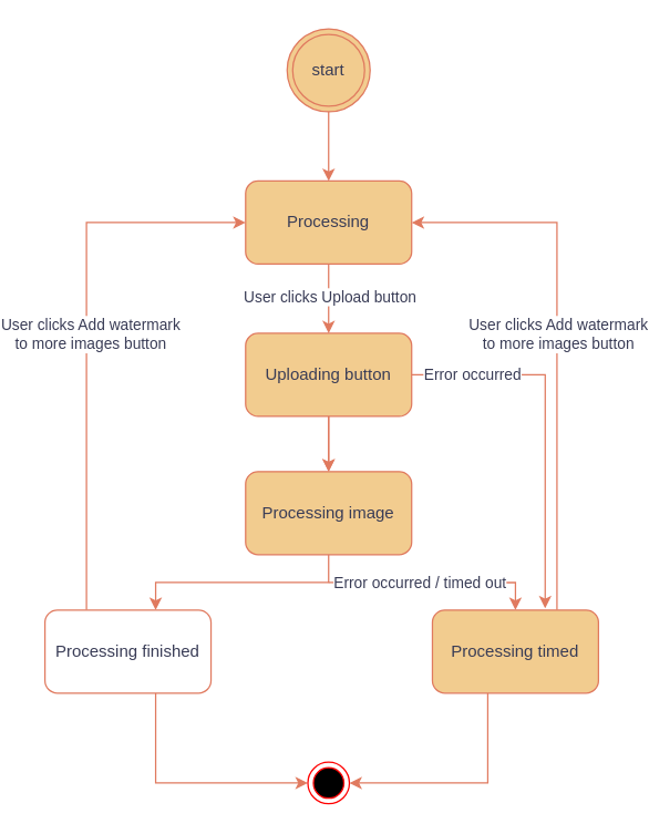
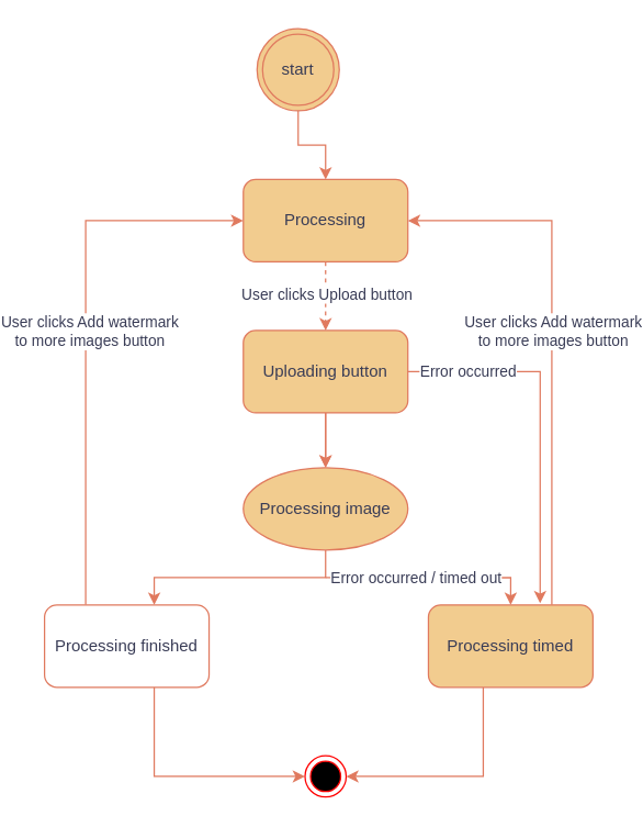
  <mxCell id="0" />
  <mxCell id="1" parent="0" />
  <mxCell id="2" value="" style="edgeStyle=orthogonalEdgeStyle;rounded=0;orthogonalLoop=1;jettySize=auto;html=1;strokeColor=#E07A5F;fontColor=#393C56;fillColor=#F2CC8F;" edge="1" parent="1" source="3" target="6"><mxGeometry relative="1" as="geometry" /></mxCell>
- <mxCell id="3" value="start" style="ellipse;shape=doubleEllipse;html=1;dashed=0;whiteSpace=wrap;aspect=fixed;strokeColor=#E07A5F;fontColor=#393C56;fillColor=#F2CC8F;" vertex="1" parent="1"><mxGeometry x="195" y="20" width="60" height="60" as="geometry" /></mxCell>
- <mxCell id="4" value="" style="edgeStyle=orthogonalEdgeStyle;rounded=0;orthogonalLoop=1;jettySize=auto;html=1;strokeColor=#E07A5F;fontColor=#393C56;fillColor=#F2CC8F;" edge="1" parent="1" source="6" target="8"><mxGeometry relative="1" as="geometry" /></mxCell>
+ <mxCell id="3" value="start" style="ellipse;shape=doubleEllipse;html=1;dashed=0;whiteSpace=wrap;aspect=fixed;strokeColor=#E07A5F;fontColor=#393C56;fillColor=#F2CC8F;" vertex="1" parent="1"><mxGeometry x="175" y="20" width="60" height="60" as="geometry" /></mxCell>
+ <mxCell id="4" value="" style="edgeStyle=orthogonalEdgeStyle;rounded=0;orthogonalLoop=1;jettySize=auto;html=1;strokeColor=#E07A5F;fontColor=#393C56;fillColor=#F2CC8F;dashed=1;" edge="1" parent="1" source="6" target="8"><mxGeometry relative="1" as="geometry" /></mxCell>
  <mxCell id="5" value="User clicks Upload button" style="edgeLabel;html=1;align=center;verticalAlign=middle;resizable=0;points=[];strokeColor=#E07A5F;fontColor=#393C56;fillColor=#F2CC8F;" vertex="1" connectable="0" parent="4"><mxGeometry x="-0.073" relative="1" as="geometry"><mxPoint as="offset" /></mxGeometry></mxCell>
  <mxCell id="6" value="Processing" style="rounded=1;whiteSpace=wrap;html=1;strokeColor=#E07A5F;fontColor=#393C56;fillColor=#F2CC8F;" vertex="1" parent="1"><mxGeometry x="165" y="130" width="120" height="60" as="geometry" /></mxCell>
  <mxCell id="7" value="" style="edgeStyle=orthogonalEdgeStyle;rounded=0;orthogonalLoop=1;jettySize=auto;html=1;strokeColor=#E07A5F;fontColor=#393C56;fillColor=#F2CC8F;" edge="1" parent="1" source="8" target="19"><mxGeometry relative="1" as="geometry" /></mxCell>
  <mxCell id="8" value="Uploading button" style="rounded=1;whiteSpace=wrap;html=1;strokeColor=#E07A5F;fontColor=#393C56;fillColor=#F2CC8F;" vertex="1" parent="1"><mxGeometry x="165" y="240" width="120" height="60" as="geometry" /></mxCell>
  <mxCell id="9" style="edgeStyle=orthogonalEdgeStyle;rounded=0;orthogonalLoop=1;jettySize=auto;html=1;strokeColor=#E07A5F;fontColor=#393C56;fillColor=#F2CC8F;" edge="1" parent="1" source="19" target="13"><mxGeometry relative="1" as="geometry"><Array as="points"><mxPoint x="225" y="420" /><mxPoint x="100" y="420" /></Array></mxGeometry></mxCell>
  <mxCell id="10" style="edgeStyle=orthogonalEdgeStyle;rounded=0;orthogonalLoop=1;jettySize=auto;html=1;strokeColor=#E07A5F;fontColor=#393C56;fillColor=#F2CC8F;" edge="1" parent="1" source="13" target="17"><mxGeometry relative="1" as="geometry"><Array as="points"><mxPoint x="100" y="565" /></Array></mxGeometry></mxCell>
  <mxCell id="11" style="edgeStyle=orthogonalEdgeStyle;rounded=0;orthogonalLoop=1;jettySize=auto;html=1;strokeColor=#E07A5F;fontColor=#393C56;fillColor=#F2CC8F;" edge="1" parent="1" source="13" target="6"><mxGeometry relative="1" as="geometry"><Array as="points"><mxPoint x="50" y="160" /></Array></mxGeometry></mxCell>
  <mxCell id="12" value="&lt;div&gt;User clicks Add watermark&lt;/div&gt;&lt;div&gt;to more images button&lt;/div&gt;" style="edgeLabel;html=1;align=center;verticalAlign=middle;resizable=0;points=[];strokeColor=#E07A5F;fontColor=#393C56;fillColor=#F2CC8F;" vertex="1" connectable="0" parent="11"><mxGeometry x="-0.129" y="-2" relative="1" as="geometry"><mxPoint y="-28" as="offset" /></mxGeometry></mxCell>
  <mxCell id="13" value="Processing finished" style="rounded=1;whiteSpace=wrap;html=1;strokeColor=#E07A5F;fontColor=#393C56;fillColor=#ffffff;" vertex="1" parent="1"><mxGeometry x="20" y="440" width="120" height="60" as="geometry" /></mxCell>
  <mxCell id="14" style="edgeStyle=orthogonalEdgeStyle;rounded=0;orthogonalLoop=1;jettySize=auto;html=1;entryX=1;entryY=0.5;entryDx=0;entryDy=0;strokeColor=#E07A5F;fontColor=#393C56;fillColor=#F2CC8F;" edge="1" parent="1" source="22" target="6"><mxGeometry relative="1" as="geometry"><Array as="points"><mxPoint x="390" y="160" /></Array></mxGeometry></mxCell>
  <mxCell id="15" value="&lt;div&gt;User clicks Add watermark&lt;/div&gt;&lt;div&gt;to more images button&lt;/div&gt;" style="edgeLabel;html=1;align=center;verticalAlign=middle;resizable=0;points=[];strokeColor=#E07A5F;fontColor=#393C56;fillColor=#F2CC8F;" vertex="1" connectable="0" parent="14"><mxGeometry x="-0.156" relative="1" as="geometry"><mxPoint y="-38" as="offset" /></mxGeometry></mxCell>
  <mxCell id="16" style="edgeStyle=orthogonalEdgeStyle;rounded=0;orthogonalLoop=1;jettySize=auto;html=1;entryX=1;entryY=0.5;entryDx=0;entryDy=0;strokeColor=#E07A5F;fontColor=#393C56;fillColor=#F2CC8F;" edge="1" parent="1" source="22" target="17"><mxGeometry relative="1" as="geometry"><Array as="points"><mxPoint x="340" y="565" /></Array></mxGeometry></mxCell>
  <mxCell id="17" value="" style="ellipse;html=1;shape=endState;fillColor=#000000;strokeColor=#ff0000;fontColor=#393C56;" vertex="1" parent="1"><mxGeometry x="210" y="550" width="30" height="30" as="geometry" /></mxCell>
  <mxCell id="18" value="" style="edgeStyle=orthogonalEdgeStyle;rounded=0;orthogonalLoop=1;jettySize=auto;html=1;strokeColor=#E07A5F;fontColor=#393C56;fillColor=#F2CC8F;" edge="1" parent="1" source="8" target="19"><mxGeometry relative="1" as="geometry"><mxPoint x="225" y="300" as="sourcePoint" /><mxPoint x="340" y="440" as="targetPoint" /></mxGeometry></mxCell>
- <mxCell id="19" value="Processing image" style="rounded=1;whiteSpace=wrap;html=1;strokeColor=#E07A5F;fontColor=#393C56;fillColor=#F2CC8F;" vertex="1" parent="1"><mxGeometry x="165" y="340" width="120" height="60" as="geometry" /></mxCell>
+ <mxCell id="19" value="Processing image" style="ellipse;whiteSpace=wrap;html=1;strokeColor=#E07A5F;fontColor=#393C56;fillColor=#F2CC8F;" vertex="1" parent="1"><mxGeometry x="165" y="340" width="120" height="60" as="geometry" /></mxCell>
  <mxCell id="20" value="" style="edgeStyle=orthogonalEdgeStyle;rounded=0;orthogonalLoop=1;jettySize=auto;html=1;strokeColor=#E07A5F;fontColor=#393C56;fillColor=#F2CC8F;" edge="1" parent="1" target="22"><mxGeometry relative="1" as="geometry"><mxPoint x="225" y="420" as="sourcePoint" /><mxPoint x="320" y="490" as="targetPoint" /><Array as="points" /></mxGeometry></mxCell>
  <mxCell id="21" value="Error occurred / timed out" style="edgeLabel;html=1;align=center;verticalAlign=middle;resizable=0;points=[];strokeColor=#E07A5F;fontColor=#393C56;fillColor=#F2CC8F;" vertex="1" connectable="0" parent="20"><mxGeometry x="-0.51" relative="1" as="geometry"><mxPoint x="27" as="offset" /></mxGeometry></mxCell>
  <mxCell id="22" value="Processing timed" style="rounded=1;whiteSpace=wrap;html=1;strokeColor=#E07A5F;fontColor=#393C56;fillColor=#F2CC8F;" vertex="1" parent="1"><mxGeometry x="300" y="440" width="120" height="60" as="geometry" /></mxCell>
  <mxCell id="23" style="edgeStyle=orthogonalEdgeStyle;rounded=0;orthogonalLoop=1;jettySize=auto;html=1;entryX=0.679;entryY=-0.02;entryDx=0;entryDy=0;entryPerimeter=0;strokeColor=#E07A5F;fontColor=#393C56;fillColor=#F2CC8F;" edge="1" parent="1" source="8" target="22"><mxGeometry relative="1" as="geometry" /></mxCell>
  <mxCell id="24" value="Error occurred" style="edgeLabel;html=1;align=center;verticalAlign=middle;resizable=0;points=[];strokeColor=#E07A5F;fontColor=#393C56;fillColor=#F2CC8F;" vertex="1" connectable="0" parent="23"><mxGeometry x="-0.675" y="1" relative="1" as="geometry"><mxPoint as="offset" /></mxGeometry></mxCell>
